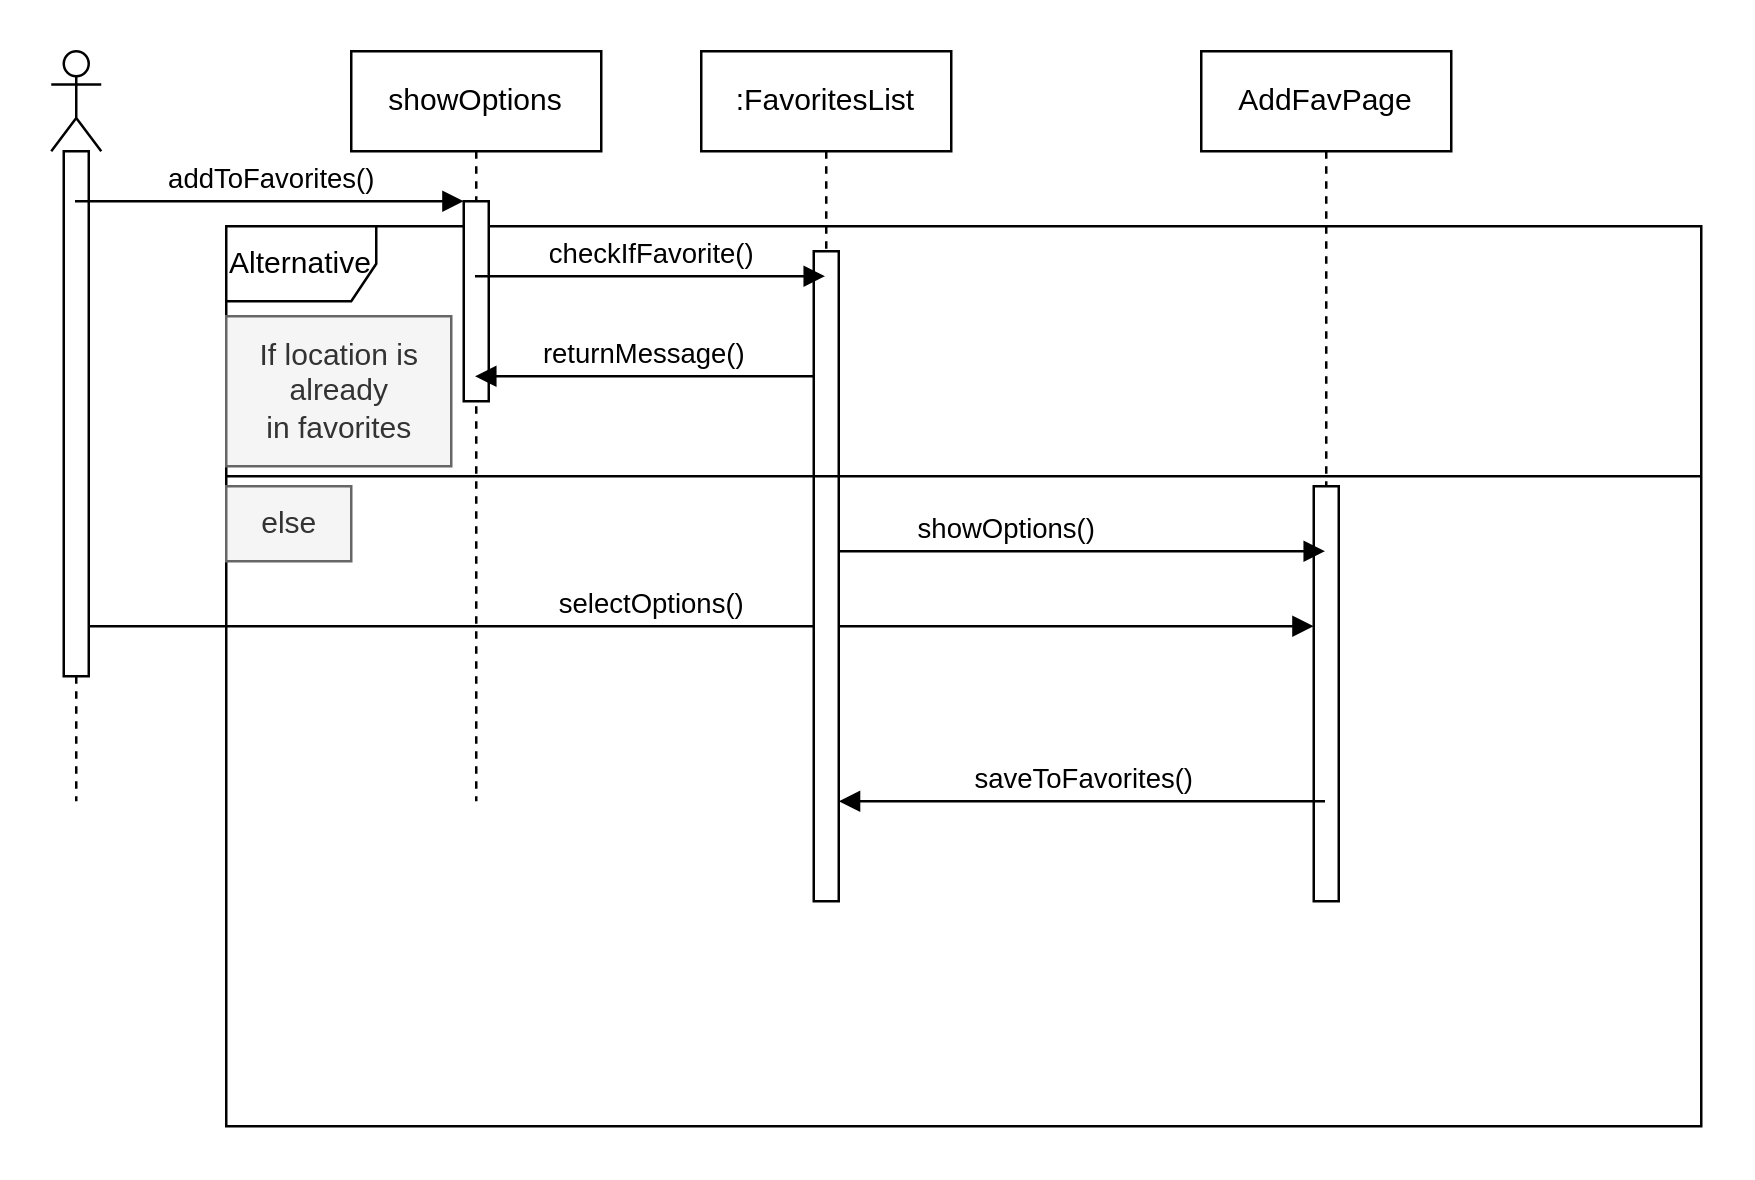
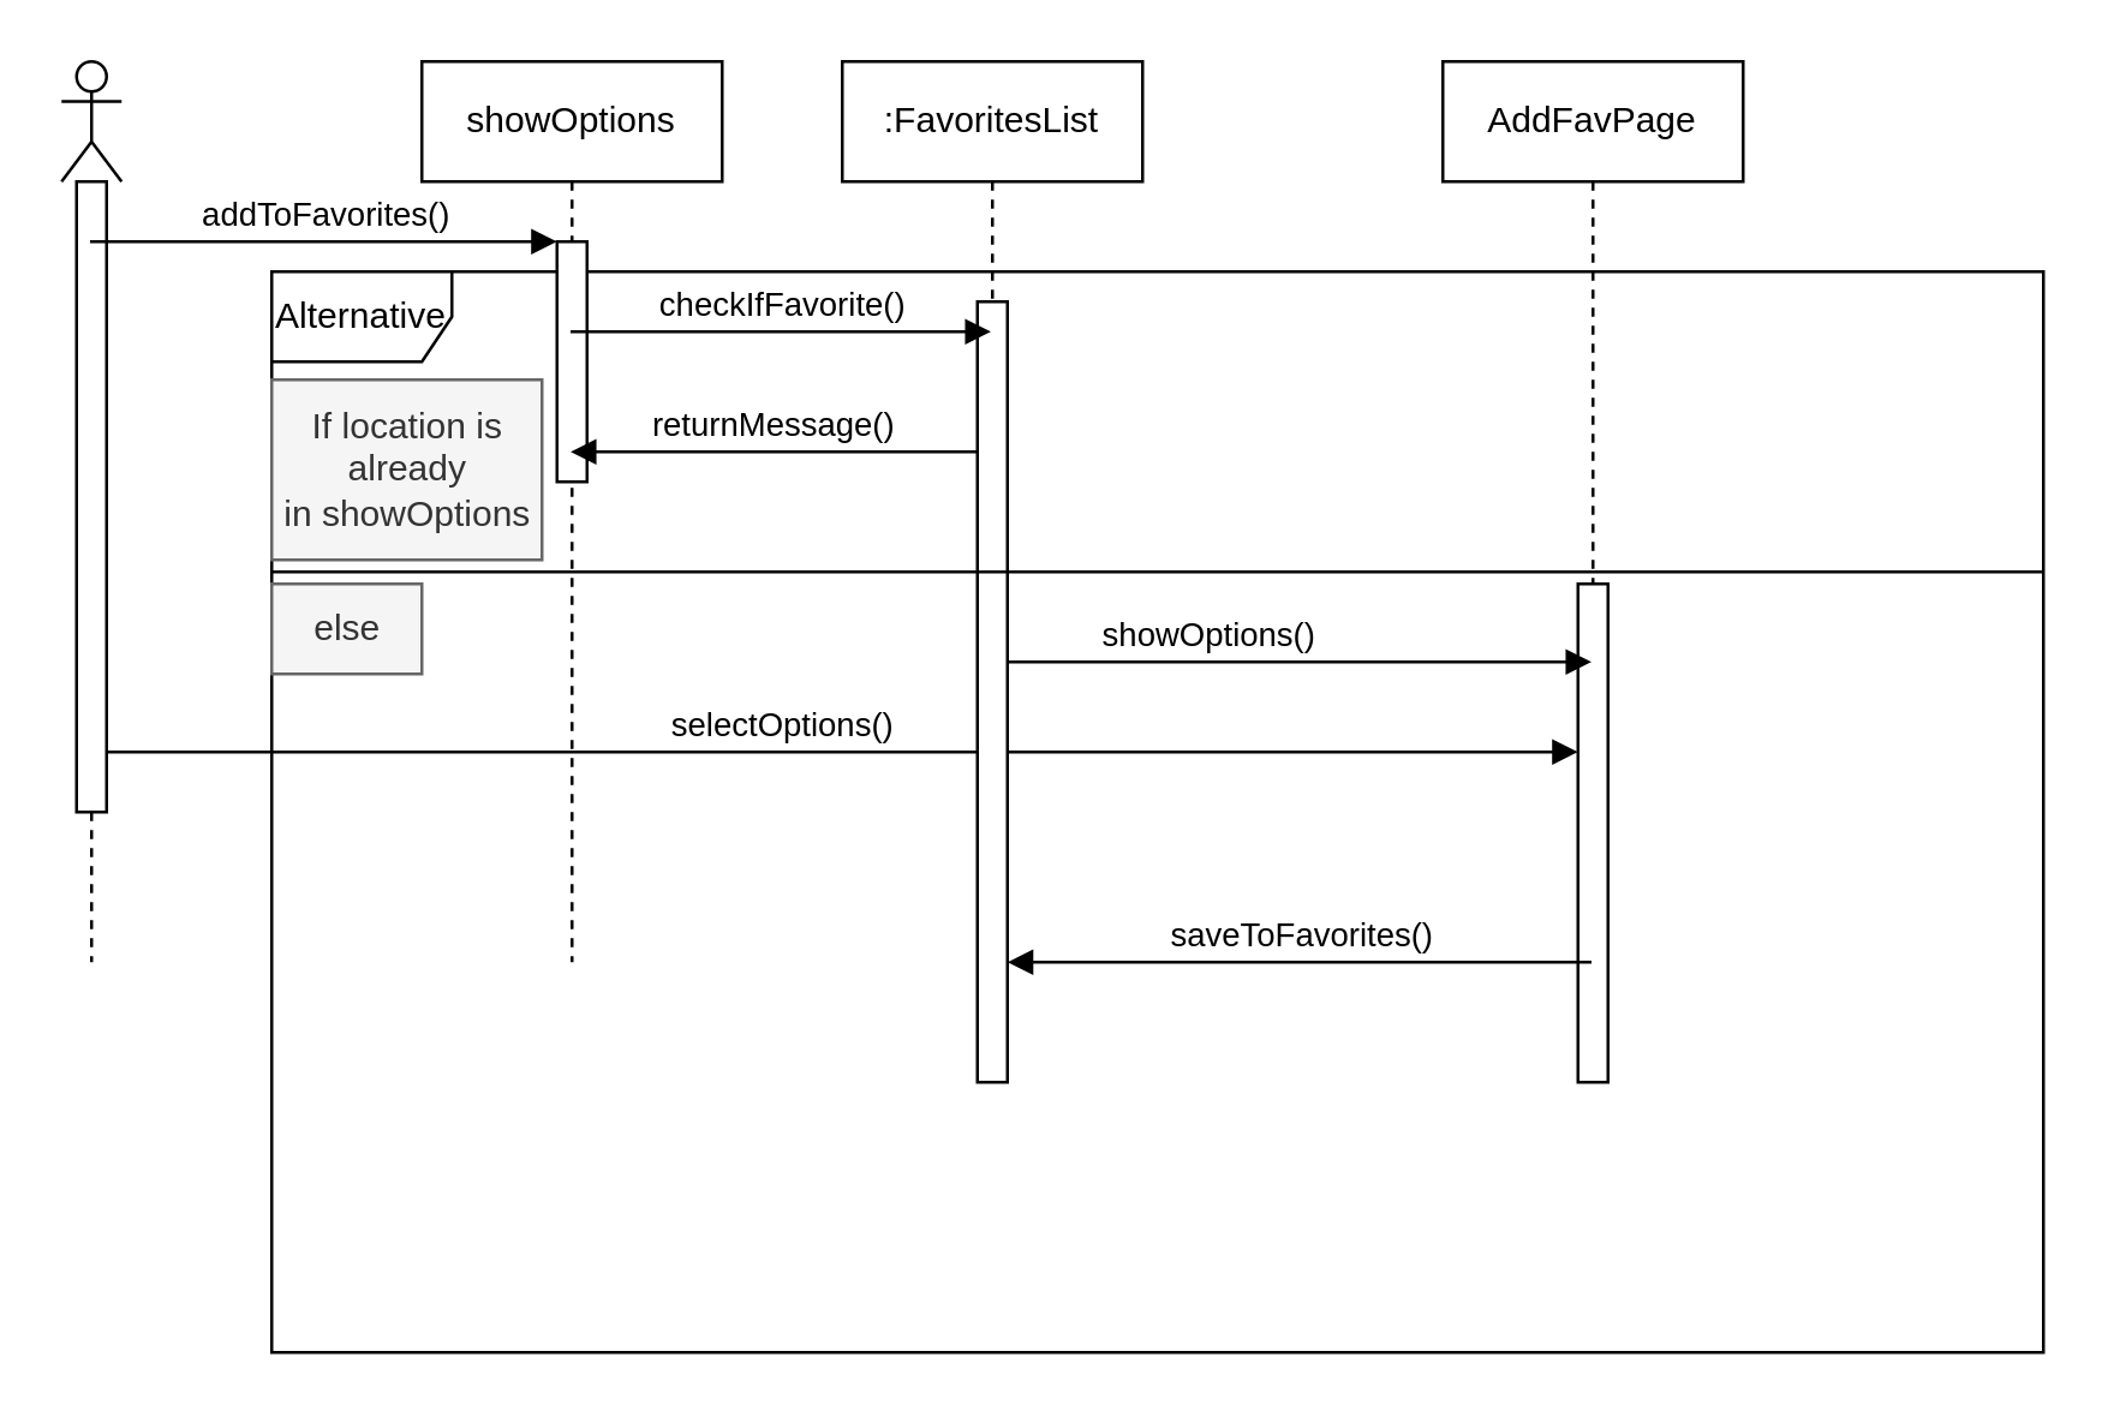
  <mxCell id="0" />
  <mxCell id="1" parent="0" />
  <mxCell id="2" value=":FavoritesList" style="shape=umlLifeline;perimeter=lifelinePerimeter;whiteSpace=wrap;html=1;container=1;dropTarget=0;collapsible=0;recursiveResize=0;outlineConnect=0;portConstraint=eastwest;newEdgeStyle={&quot;edgeStyle&quot;:&quot;elbowEdgeStyle&quot;,&quot;elbow&quot;:&quot;vertical&quot;,&quot;curved&quot;:0,&quot;rounded&quot;:0};" vertex="1" parent="1"><mxGeometry x="280" y="20" width="100" height="300" as="geometry" /></mxCell>
  <mxCell id="3" value="AddFavPage" style="shape=umlLifeline;perimeter=lifelinePerimeter;whiteSpace=wrap;html=1;container=1;dropTarget=0;collapsible=0;recursiveResize=0;outlineConnect=0;portConstraint=eastwest;newEdgeStyle={&quot;edgeStyle&quot;:&quot;elbowEdgeStyle&quot;,&quot;elbow&quot;:&quot;vertical&quot;,&quot;curved&quot;:0,&quot;rounded&quot;:0};" vertex="1" parent="1"><mxGeometry x="480" y="20" width="100" height="340" as="geometry" /></mxCell>
  <mxCell id="4" value="" style="html=1;points=[];perimeter=orthogonalPerimeter;outlineConnect=0;targetShapes=umlLifeline;portConstraint=eastwest;newEdgeStyle={&quot;edgeStyle&quot;:&quot;elbowEdgeStyle&quot;,&quot;elbow&quot;:&quot;vertical&quot;,&quot;curved&quot;:0,&quot;rounded&quot;:0};" vertex="1" parent="3"><mxGeometry x="45" y="174" width="10" height="166" as="geometry" /></mxCell>
  <mxCell id="5" value="&lt;div&gt;showOptions()&lt;/div&gt;" style="html=1;verticalAlign=bottom;endArrow=block;edgeStyle=elbowEdgeStyle;elbow=vertical;curved=0;rounded=0;exitX=0.5;exitY=0.813;exitDx=0;exitDy=0;exitPerimeter=0;" edge="1" parent="1" source="13" target="3"><mxGeometry x="0.119" width="80" relative="1" as="geometry"><mxPoint x="680" y="550" as="sourcePoint" /><mxPoint x="690" y="480" as="targetPoint" /><Array as="points"><mxPoint x="490" y="220" /><mxPoint x="500" y="210" /><mxPoint x="450" y="220" /><mxPoint x="480" y="200" /></Array><mxPoint as="offset" /></mxGeometry></mxCell>
  <mxCell id="6" value="selectOptions()" style="html=1;verticalAlign=bottom;endArrow=block;edgeStyle=elbowEdgeStyle;elbow=vertical;curved=0;rounded=0;" edge="1" parent="1" source="9" target="4"><mxGeometry x="-0.07" width="80" relative="1" as="geometry"><mxPoint x="360" y="260" as="sourcePoint" /><mxPoint x="500" y="260" as="targetPoint" /><Array as="points"><mxPoint x="490" y="250" /><mxPoint x="430" y="260" /><mxPoint x="440" y="220" /><mxPoint x="360" y="420" /><mxPoint x="370" y="330" /><mxPoint x="350" y="280" /></Array><mxPoint as="offset" /></mxGeometry></mxCell>
  <mxCell id="7" value="&lt;div&gt;saveToFavorites()&lt;/div&gt;" style="html=1;verticalAlign=bottom;endArrow=block;edgeStyle=elbowEdgeStyle;elbow=vertical;curved=0;rounded=0;" edge="1" parent="1" source="3" target="13"><mxGeometry width="80" relative="1" as="geometry"><mxPoint x="420" y="340" as="sourcePoint" /><mxPoint x="390" y="360" as="targetPoint" /><Array as="points"><mxPoint x="410" y="320" /><mxPoint x="400" y="270" /><mxPoint x="500" y="290" /><mxPoint x="440" y="260" /><mxPoint x="420" y="280" /><mxPoint x="490" y="350" /><mxPoint x="500" y="300" /></Array></mxGeometry></mxCell>
  <mxCell id="8" value="&lt;div&gt;Alternative&lt;/div&gt;" style="shape=umlFrame;whiteSpace=wrap;html=1;pointerEvents=0;" vertex="1" parent="1"><mxGeometry x="90" y="90" width="590" height="360" as="geometry" /></mxCell>
  <mxCell id="9" value="" style="shape=umlLifeline;perimeter=lifelinePerimeter;whiteSpace=wrap;html=1;container=1;dropTarget=0;collapsible=0;recursiveResize=0;outlineConnect=0;portConstraint=eastwest;newEdgeStyle={&quot;edgeStyle&quot;:&quot;elbowEdgeStyle&quot;,&quot;elbow&quot;:&quot;vertical&quot;,&quot;curved&quot;:0,&quot;rounded&quot;:0};participant=umlActor;" vertex="1" parent="1"><mxGeometry x="20" y="20" width="20" height="300" as="geometry" /></mxCell>
  <mxCell id="10" value="" style="html=1;points=[];perimeter=orthogonalPerimeter;outlineConnect=0;targetShapes=umlLifeline;portConstraint=eastwest;newEdgeStyle={&quot;edgeStyle&quot;:&quot;elbowEdgeStyle&quot;,&quot;elbow&quot;:&quot;vertical&quot;,&quot;curved&quot;:0,&quot;rounded&quot;:0};" vertex="1" parent="9"><mxGeometry x="5" y="40" width="10" height="210" as="geometry" /></mxCell>
  <mxCell id="11" value="showOptions" style="shape=umlLifeline;perimeter=lifelinePerimeter;whiteSpace=wrap;html=1;container=1;dropTarget=0;collapsible=0;recursiveResize=0;outlineConnect=0;portConstraint=eastwest;newEdgeStyle={&quot;edgeStyle&quot;:&quot;elbowEdgeStyle&quot;,&quot;elbow&quot;:&quot;vertical&quot;,&quot;curved&quot;:0,&quot;rounded&quot;:0};" vertex="1" parent="1"><mxGeometry x="140" y="20" width="100" height="300" as="geometry" /></mxCell>
  <mxCell id="12" value="" style="html=1;points=[];perimeter=orthogonalPerimeter;outlineConnect=0;targetShapes=umlLifeline;portConstraint=eastwest;newEdgeStyle={&quot;edgeStyle&quot;:&quot;elbowEdgeStyle&quot;,&quot;elbow&quot;:&quot;vertical&quot;,&quot;curved&quot;:0,&quot;rounded&quot;:0};" vertex="1" parent="11"><mxGeometry x="45" y="60" width="10" height="80" as="geometry" /></mxCell>
  <mxCell id="13" value="" style="html=1;points=[];perimeter=orthogonalPerimeter;outlineConnect=0;targetShapes=umlLifeline;portConstraint=eastwest;newEdgeStyle={&quot;edgeStyle&quot;:&quot;elbowEdgeStyle&quot;,&quot;elbow&quot;:&quot;vertical&quot;,&quot;curved&quot;:0,&quot;rounded&quot;:0};" vertex="1" parent="1"><mxGeometry x="325" y="100" width="10" height="260" as="geometry" /></mxCell>
  <mxCell id="14" value="&lt;div&gt;addToFavorites()&lt;/div&gt;" style="html=1;verticalAlign=bottom;endArrow=block;edgeStyle=elbowEdgeStyle;elbow=vertical;curved=0;rounded=0;" edge="1" parent="1" source="9" target="12"><mxGeometry width="80" relative="1" as="geometry"><mxPoint x="100" y="80" as="sourcePoint" /><mxPoint x="180" y="80" as="targetPoint" /><Array as="points"><mxPoint x="80" y="80" /></Array></mxGeometry></mxCell>
  <mxCell id="15" value="checkIfFavorite()" style="html=1;verticalAlign=bottom;endArrow=block;edgeStyle=elbowEdgeStyle;elbow=vertical;curved=0;rounded=0;" edge="1" parent="1" source="11"><mxGeometry width="80" relative="1" as="geometry"><mxPoint x="190" y="110" as="sourcePoint" /><mxPoint x="329.5" y="110" as="targetPoint" /></mxGeometry></mxCell>
- <mxCell id="16" value="&lt;div&gt;If location is &lt;br&gt;&lt;/div&gt;&lt;div&gt;already &lt;br&gt;&lt;/div&gt;&lt;div&gt;in favorites&lt;/div&gt;" style="text;html=1;align=center;verticalAlign=middle;resizable=0;points=[];autosize=1;strokeColor=#666666;fillColor=#f5f5f5;fontColor=#333333;" vertex="1" parent="1"><mxGeometry x="90" y="126" width="90" height="60" as="geometry" /></mxCell>
+ <mxCell id="16" value="&lt;div&gt;If location is &lt;br&gt;&lt;/div&gt;&lt;div&gt;already &lt;br&gt;&lt;/div&gt;&lt;div&gt;in showOptions&lt;/div&gt;" style="text;html=1;align=center;verticalAlign=middle;resizable=0;points=[];autosize=1;strokeColor=#666666;fillColor=#f5f5f5;fontColor=#333333;" vertex="1" parent="1"><mxGeometry x="90" y="126" width="90" height="60" as="geometry" /></mxCell>
  <mxCell id="17" value="&lt;div&gt;returnMessage()&lt;/div&gt;" style="html=1;verticalAlign=bottom;endArrow=block;edgeStyle=elbowEdgeStyle;elbow=vertical;curved=0;rounded=0;" edge="1" parent="1" source="13" target="11"><mxGeometry width="80" relative="1" as="geometry"><mxPoint x="350" y="150" as="sourcePoint" /><mxPoint x="430" y="150" as="targetPoint" /><Array as="points"><mxPoint x="290" y="150" /></Array></mxGeometry></mxCell>
  <mxCell id="18" value="" style="line;strokeWidth=1;fillColor=none;align=left;verticalAlign=middle;spacingTop=-1;spacingLeft=3;spacingRight=3;rotatable=0;labelPosition=right;points=[];portConstraint=eastwest;strokeColor=inherit;" vertex="1" parent="1"><mxGeometry x="90" y="186" width="590" height="8" as="geometry" /></mxCell>
  <mxCell id="19" value="else" style="text;html=1;align=center;verticalAlign=middle;resizable=0;points=[];autosize=1;strokeColor=#666666;fillColor=#f5f5f5;fontColor=#333333;" vertex="1" parent="1"><mxGeometry x="90" y="194" width="50" height="30" as="geometry" /></mxCell>
